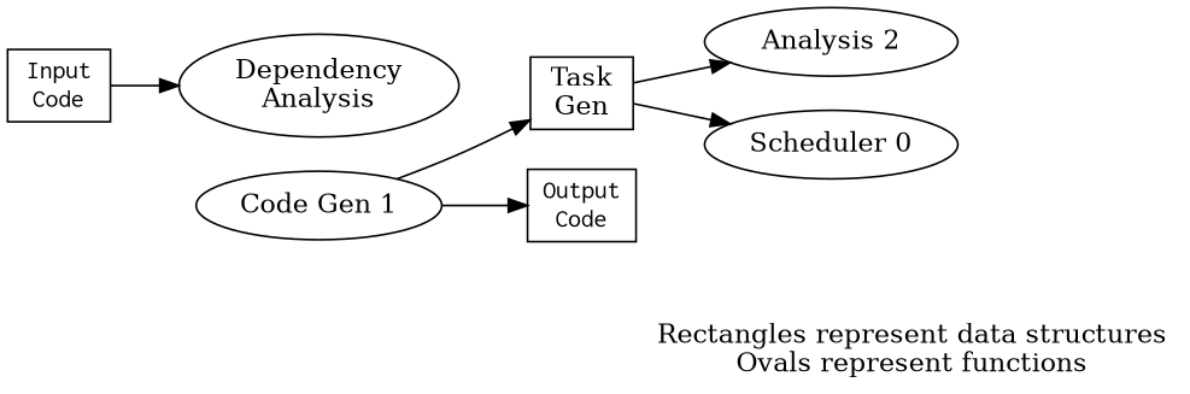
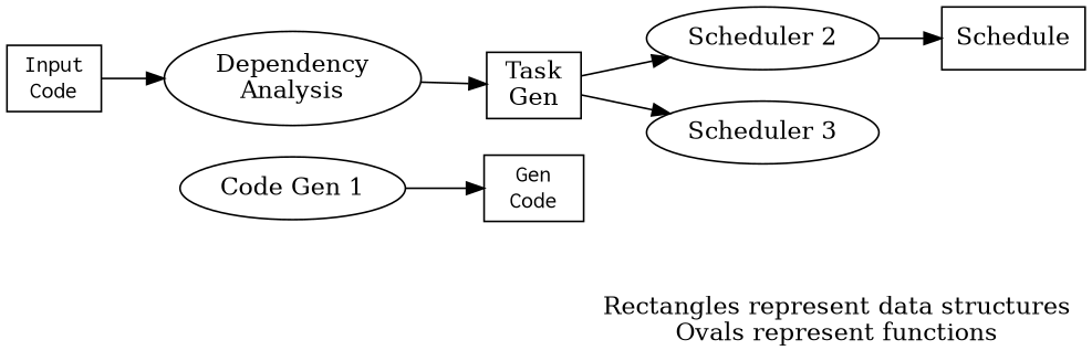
  digraph {
    label="Rectangles represent data structures\nOvals represent functions\n"
    labeljust=right
    rankdir=LR
    node [shape=rectangle]
    n1 [fontname=courier label="Input\nCode"]
    n2 [label="Dependency\nAnalysis" shape=oval]
    n3 [label="Task\nGen"]
-   n4 [label="Analysis 2" shape=oval]
-   n5 [label="Scheduler 0" shape=oval]
+   n4 [label="Scheduler 2" shape=oval]
+   n5 [label="Scheduler 3" shape=oval]
+   n6 [label=Schedule]
    n7 [label="Code Gen 1" shape=oval]
-   n8 [fontname=courier label="Output\nCode"]
+   n8 [fontname=courier label="Gen\nCode"]
    n1 -> n2
-   n7 -> n3
+   n2 -> n3
    n3 -> n4
    n3 -> n5
+   n4 -> n6
    n7 -> n8
  }
